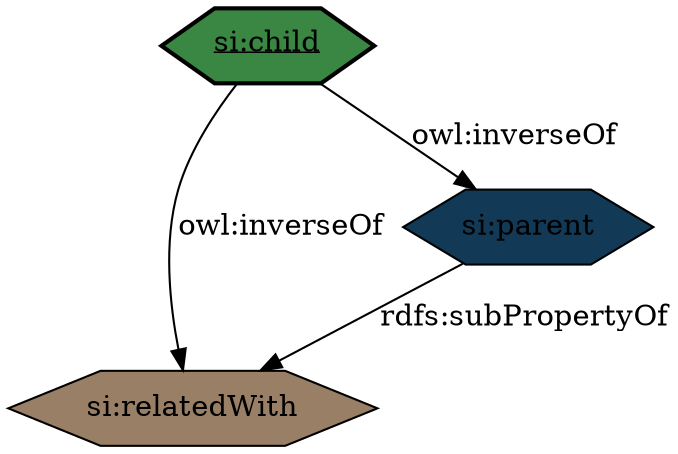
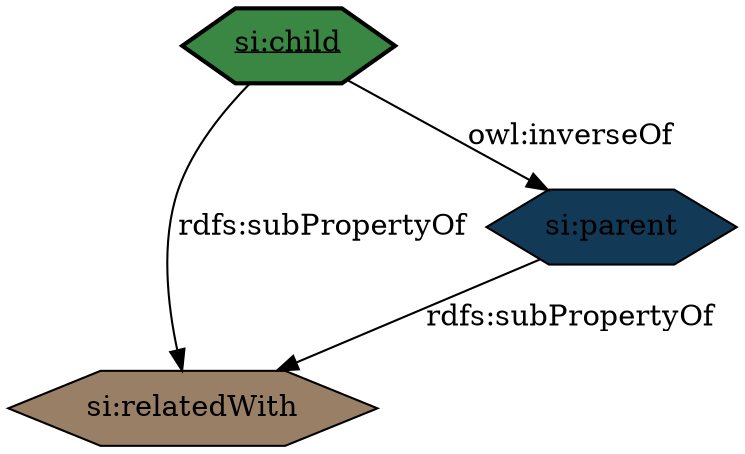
  digraph {
    rankdir=TB
    splines=true
    node [shape=hexagon style=filled]
    edge [arrowtail=normal color=black]
    n1 [fillcolor="#398743" label=<<U>si:child</U>> style="filled,bold"]
    n2 [fillcolor="#987F65" label="si:relatedWith"]
    n3 [fillcolor="#123A56" label="si:parent"]
-   n1 -> n2 [label="owl:inverseOf"]
+   n1 -> n2 [label="rdfs:subPropertyOf"]
    n1 -> n3 [label="owl:inverseOf"]
    n3 -> n2 [label="rdfs:subPropertyOf"]
  }
